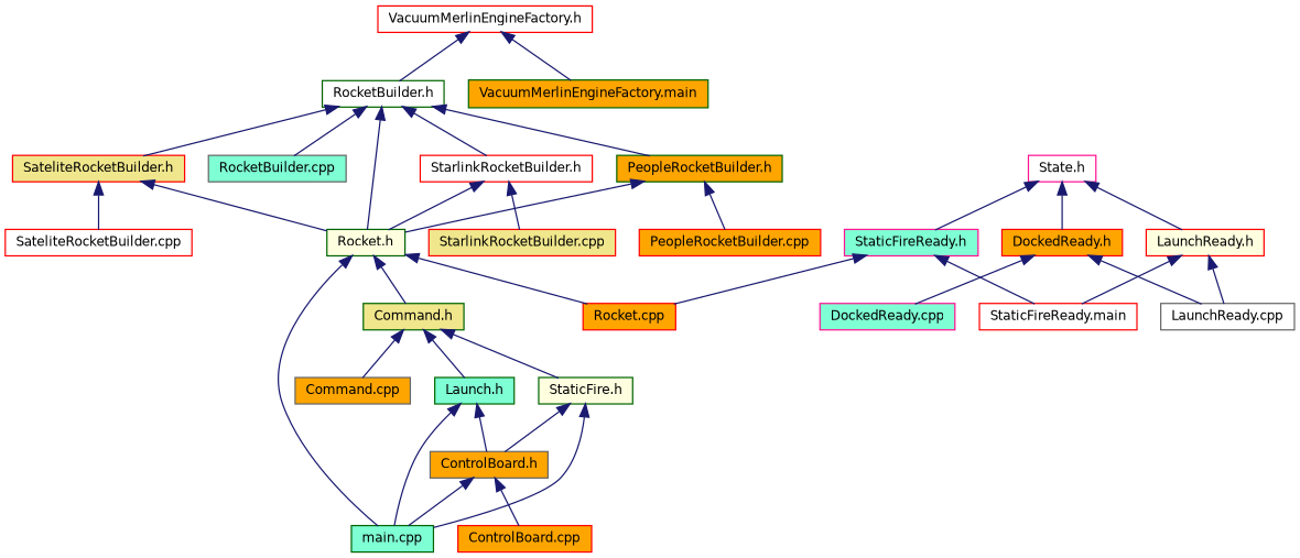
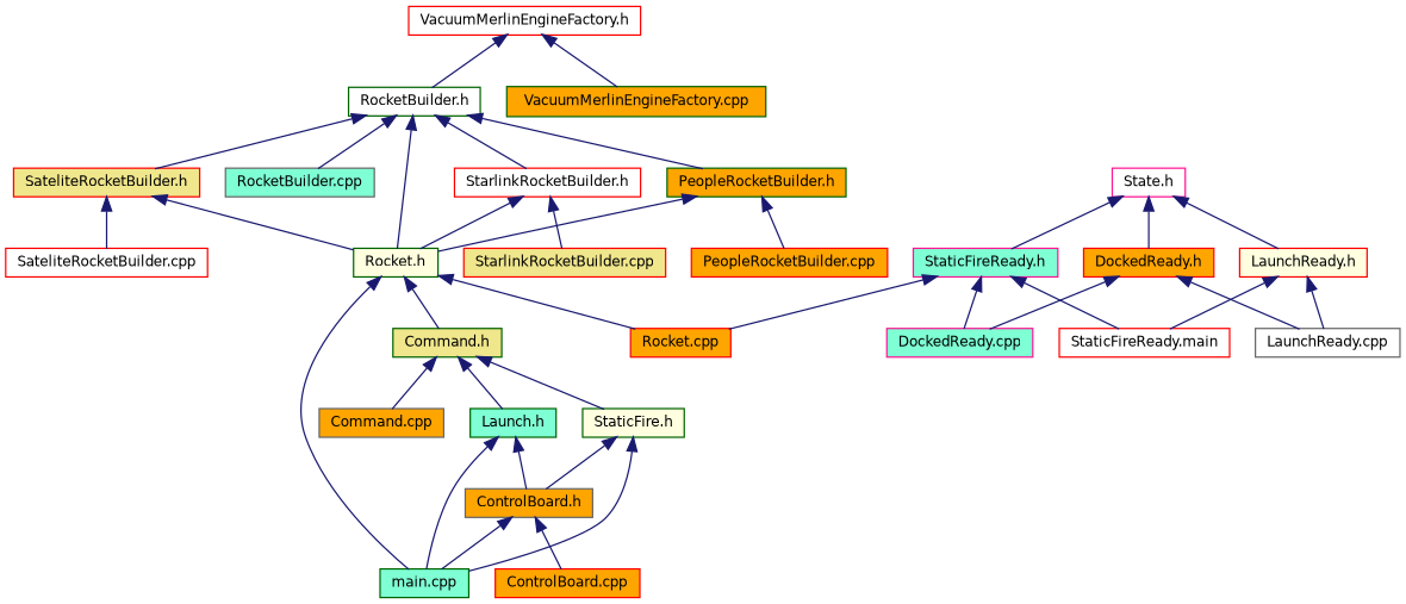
  digraph {
    node [color=red fillcolor=orange fontname=Helvetica fontsize=10 shape=record style=filled]
    edge [color=midnightblue dir=back fontname=Helvetica fontsize=10 labelfontname=Helvetica labelfontsize=10 style=solid]
    n1 [fillcolor=white fontcolor=black height=0.2 label="VacuumMerlinEngineFactory.h" width=0.4]
    n2 [color=darkgreen fillcolor=white height=0.2 label="RocketBuilder.h" width=0.4]
-   n3 [color=darkgreen height=0.2 label="VacuumMerlinEngineFactory.main" width=0.4]
+   n3 [color=darkgreen height=0.2 label="VacuumMerlinEngineFactory.cpp" width=0.4]
    n4 [color=darkgreen height=0.2 label="PeopleRocketBuilder.h" width=0.4]
    n5 [color=darkgreen fillcolor=lightyellow height=0.2 label="Rocket.h" width=0.4]
    n6 [color=gray40 fillcolor=aquamarine height=0.2 label="RocketBuilder.cpp" width=0.4]
    n7 [fillcolor=khaki height=0.2 label="SateliteRocketBuilder.h" width=0.4]
    n8 [fillcolor=white height=0.2 label="StarlinkRocketBuilder.h" width=0.4]
    n9 [height=0.2 label="PeopleRocketBuilder.cpp" width=0.4]
    n10 [color=darkgreen fillcolor=khaki height=0.2 label="Command.h" width=0.4]
    n11 [color=darkgreen fillcolor=aquamarine height=0.2 label="main.cpp" width=0.4]
    n12 [height=0.2 label="Rocket.cpp" width=0.4]
    n13 [fillcolor=white height=0.2 label="SateliteRocketBuilder.cpp" width=0.4]
    n14 [fillcolor=khaki height=0.2 label="StarlinkRocketBuilder.cpp" width=0.4]
    n15 [color=gray40 height=0.2 label="Command.cpp" width=0.4]
    n16 [color=darkgreen fillcolor=aquamarine height=0.2 label="Launch.h" width=0.4]
    n17 [color=darkgreen fillcolor=lightyellow height=0.2 label="StaticFire.h" width=0.4]
    n18 [color=deeppink fillcolor=white height=0.2 label="State.h" width=0.4]
    n19 [height=0.2 label="DockedReady.h" width=0.4]
    n20 [fillcolor=lightyellow height=0.2 label="LaunchReady.h" width=0.4]
    n21 [color=deeppink fillcolor=aquamarine height=0.2 label="StaticFireReady.h" width=0.4]
    n22 [color=gray40 height=0.2 label="ControlBoard.h" width=0.4]
    n23 [height=0.2 label="ControlBoard.cpp" width=0.4]
    n24 [color=deeppink fillcolor=aquamarine height=0.2 label="DockedReady.cpp" width=0.4]
    n25 [color=gray40 fillcolor=white height=0.2 label="LaunchReady.cpp" width=0.4]
    n26 [fillcolor=white height=0.2 label="StaticFireReady.main" width=0.4]
    n1 -> n2
    n1 -> n3
    n2 -> n4
    n2 -> n5
    n2 -> n6
    n2 -> n7
    n2 -> n8
    n4 -> n5
    n4 -> n9
    n5 -> n10
    n5 -> n11
    n5 -> n12
    n7 -> n5
    n7 -> n13
    n8 -> n5
    n8 -> n14
    n10 -> n15
    n10 -> n16
    n10 -> n17
    n16 -> n11
    n16 -> n22
    n17 -> n11
    n17 -> n22
    n18 -> n19
    n18 -> n20
    n18 -> n21
    n19 -> n24
    n19 -> n25
    n20 -> n25
    n20 -> n26
    n21 -> n12
+   n21 -> n24
    n21 -> n26
    n22 -> n11
    n22 -> n23
  }
